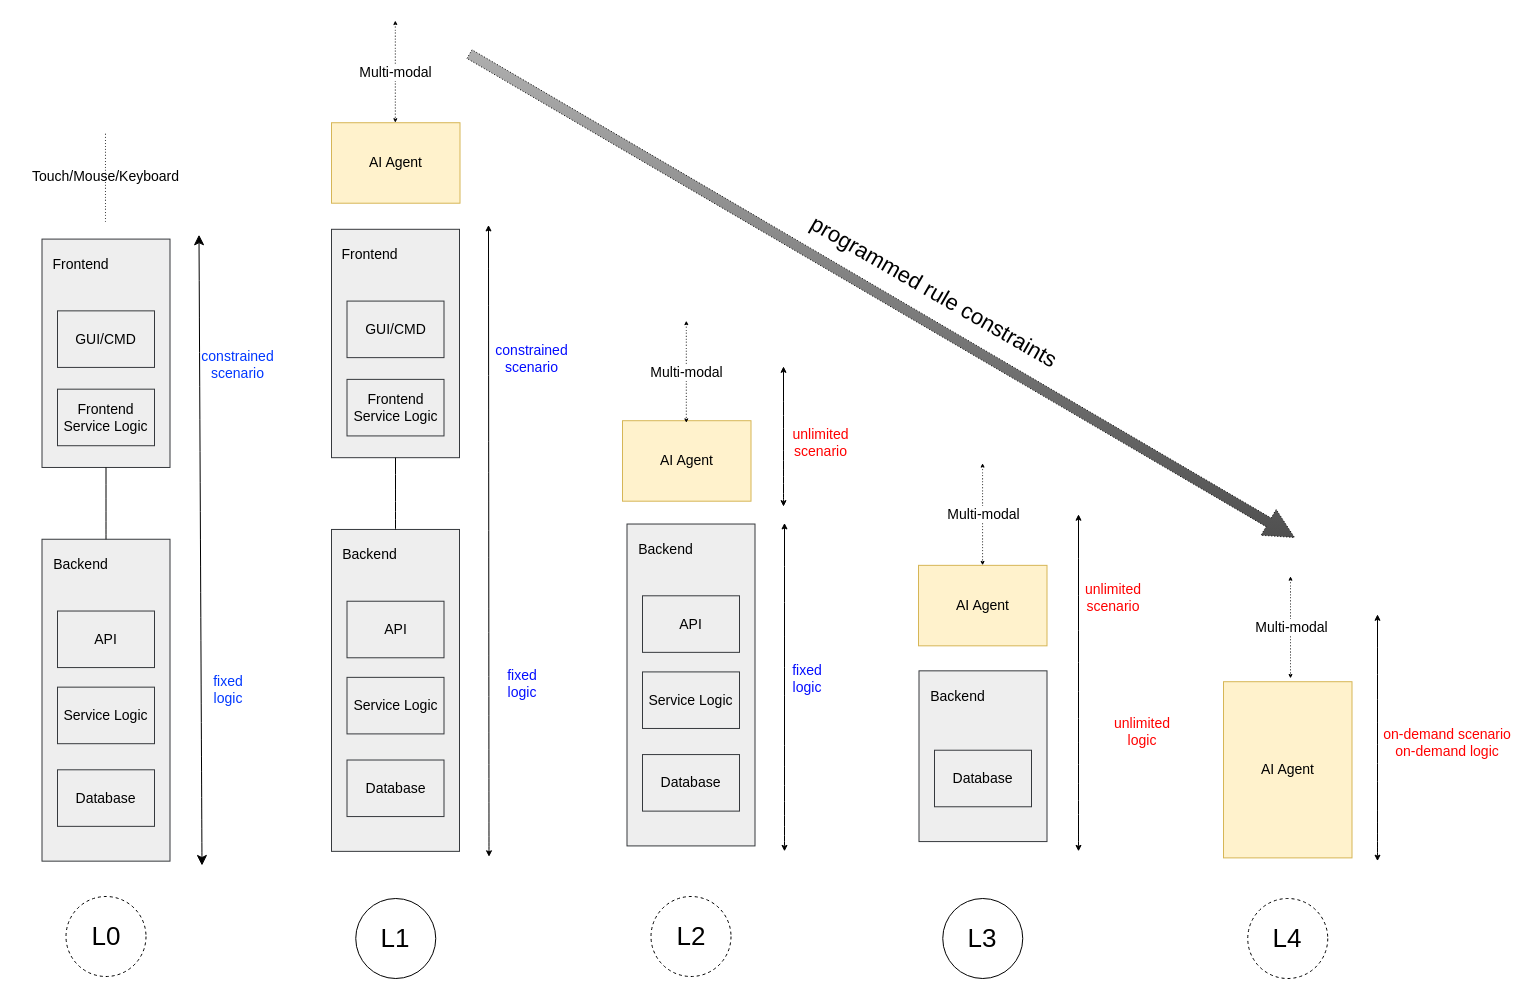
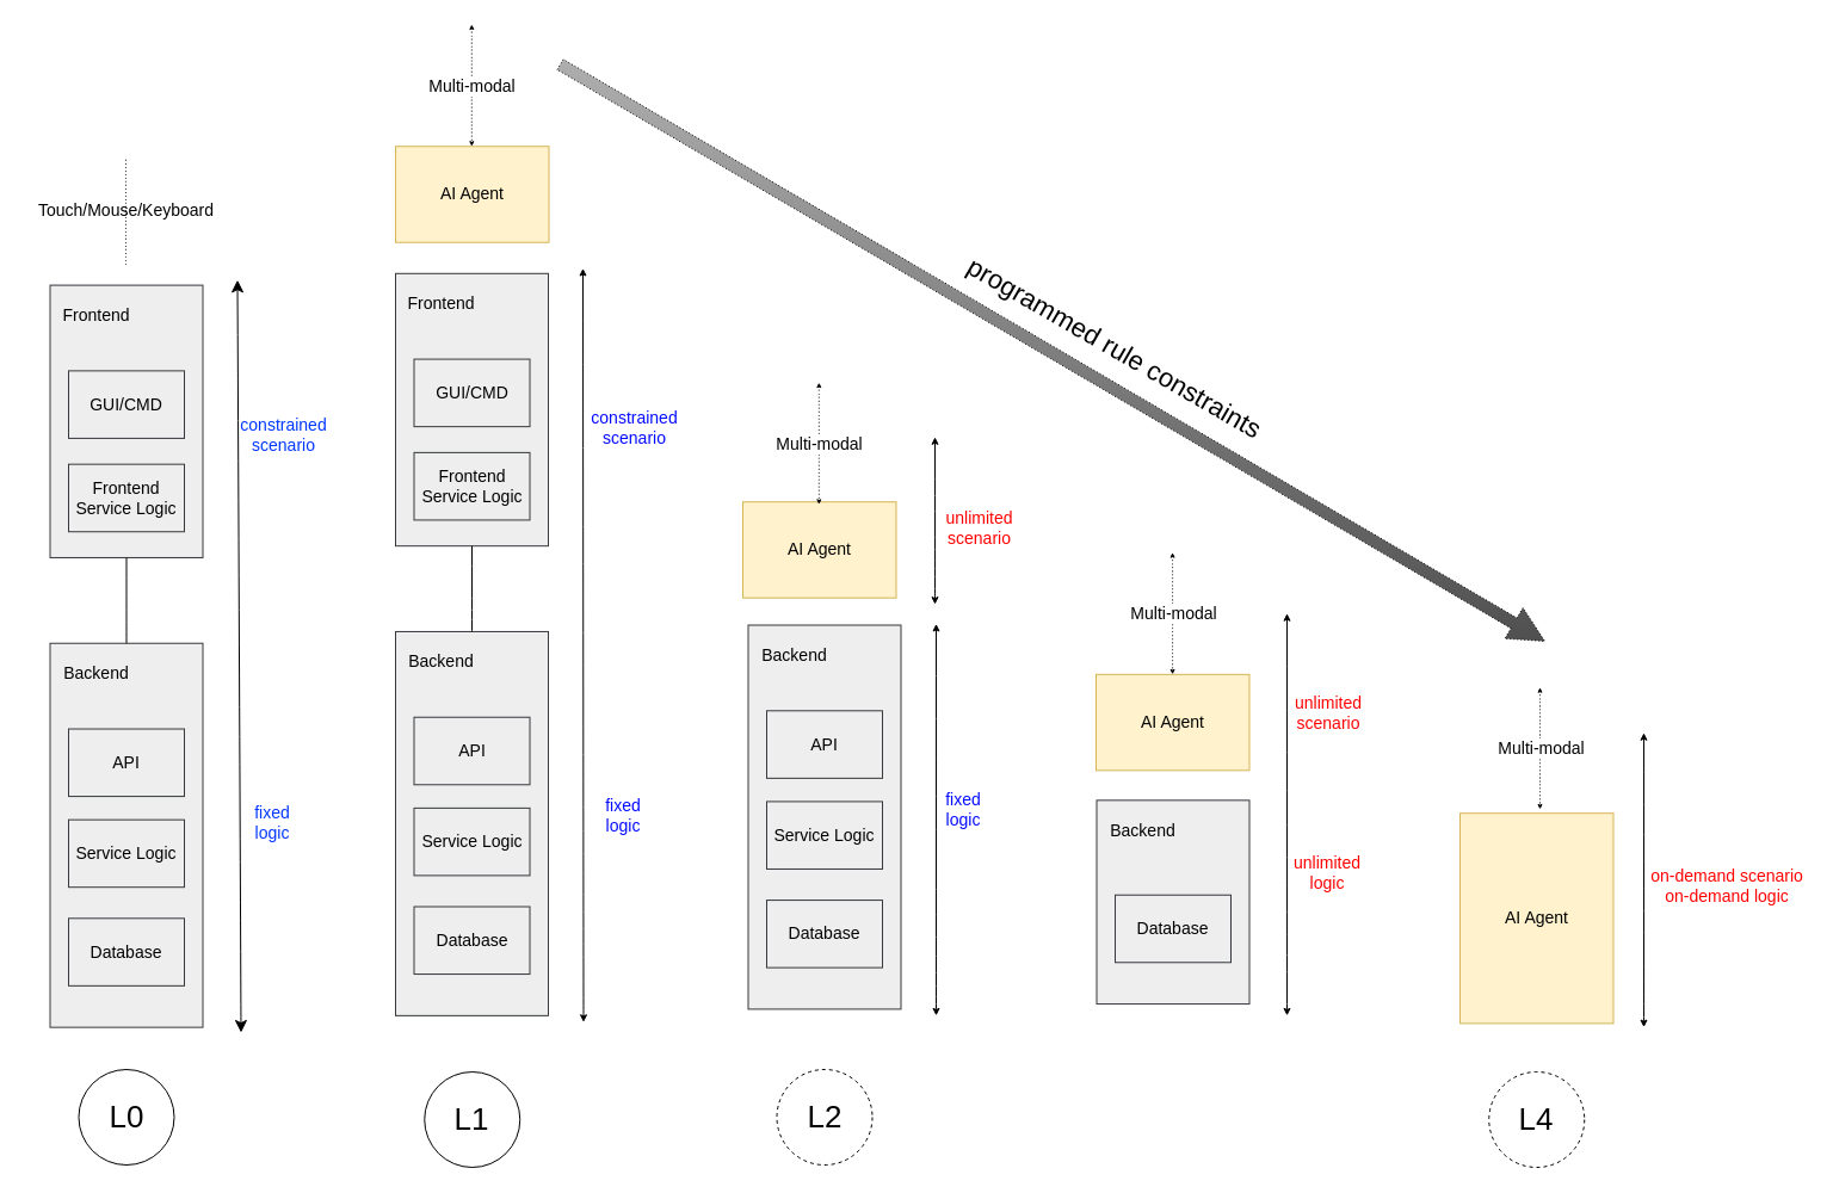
  <mxCell id="0" />
  <mxCell id="1" parent="0" />
  <mxCell id="2" value="" style="rounded=0;whiteSpace=wrap;html=1;strokeWidth=1;perimeterSpacing=0;fillColor=#eeeeee;strokeColor=#36393d;fontSize=14;" parent="1" vertex="1"><mxGeometry x="41.5" y="238.591" width="128" height="228.378" as="geometry" /></mxCell>
  <mxCell id="3" value="" style="endArrow=none;html=1;rounded=0;fontSize=14;startSize=8;endSize=8;curved=1;dashed=1;dashPattern=1 2;" parent="1" edge="1"><mxGeometry width="50" height="50" relative="1" as="geometry"><mxPoint x="104.97" y="221.19" as="sourcePoint" /><mxPoint x="104.97" y="132.014" as="targetPoint" /></mxGeometry></mxCell>
  <mxCell id="4" value="GUI/CMD" style="rounded=0;whiteSpace=wrap;html=1;strokeWidth=1;perimeterSpacing=0;fillColor=#eeeeee;strokeColor=#36393d;fontSize=14;" parent="1" vertex="1"><mxGeometry x="57" y="310.367" width="97" height="56.551" as="geometry" /></mxCell>
  <mxCell id="5" value="Frontend&lt;div&gt;Service Logic&lt;/div&gt;" style="rounded=0;whiteSpace=wrap;html=1;strokeWidth=1;perimeterSpacing=0;fillColor=#eeeeee;strokeColor=#36393d;fontSize=14;" parent="1" vertex="1"><mxGeometry x="57" y="388.668" width="97" height="56.551" as="geometry" /></mxCell>
  <mxCell id="6" value="Frontend" style="text;strokeColor=none;fillColor=none;html=1;align=center;verticalAlign=middle;whiteSpace=wrap;rounded=0;fontSize=14;" parent="1" vertex="1"><mxGeometry x="41.5" y="238.591" width="77" height="50.026" as="geometry" /></mxCell>
  <mxCell id="7" value="" style="rounded=0;whiteSpace=wrap;html=1;strokeWidth=1;perimeterSpacing=0;fillColor=#eeeeee;strokeColor=#36393d;fontSize=14;" parent="1" vertex="1"><mxGeometry x="41.5" y="538.745" width="128" height="321.905" as="geometry" /></mxCell>
  <mxCell id="8" value="API" style="rounded=0;whiteSpace=wrap;html=1;strokeWidth=1;perimeterSpacing=0;fillColor=#eeeeee;strokeColor=#36393d;fontSize=14;" parent="1" vertex="1"><mxGeometry x="57" y="610.521" width="97" height="56.551" as="geometry" /></mxCell>
  <mxCell id="9" value="&lt;div&gt;Service Logic&lt;/div&gt;" style="rounded=0;whiteSpace=wrap;html=1;strokeWidth=1;perimeterSpacing=0;fillColor=#eeeeee;strokeColor=#36393d;fontSize=14;" parent="1" vertex="1"><mxGeometry x="57" y="686.647" width="97" height="56.551" as="geometry" /></mxCell>
  <mxCell id="10" value="Backend" style="text;strokeColor=none;fillColor=none;html=1;align=center;verticalAlign=middle;whiteSpace=wrap;rounded=0;fontSize=14;" parent="1" vertex="1"><mxGeometry x="41.5" y="538.745" width="77" height="50.026" as="geometry" /></mxCell>
  <mxCell id="11" value="&lt;div&gt;Database&lt;/div&gt;" style="rounded=0;whiteSpace=wrap;html=1;strokeWidth=1;perimeterSpacing=0;fillColor=#eeeeee;strokeColor=#36393d;fontSize=14;" parent="1" vertex="1"><mxGeometry x="57" y="769.299" width="97" height="56.551" as="geometry" /></mxCell>
  <mxCell id="12" value="" style="endArrow=none;html=1;rounded=0;fontSize=14;startSize=8;endSize=8;curved=1;entryX=0.5;entryY=1;entryDx=0;entryDy=0;" parent="1" source="7" target="2" edge="1"><mxGeometry width="50" height="50" relative="1" as="geometry"><mxPoint x="247.5" y="638.797" as="sourcePoint" /><mxPoint x="297.5" y="530.045" as="targetPoint" /></mxGeometry></mxCell>
  <mxCell id="13" value="" style="endArrow=classic;startArrow=classic;html=1;rounded=0;fontSize=14;startSize=8;endSize=8;curved=1;" parent="1" edge="1"><mxGeometry width="50" height="50" relative="1" as="geometry"><mxPoint x="201.5" y="865" as="sourcePoint" /><mxPoint x="198.5" y="234.241" as="targetPoint" /></mxGeometry></mxCell>
  <mxCell id="14" value="&lt;font&gt;Touch/Mouse/Keyboard&lt;/font&gt;" style="text;strokeColor=none;fillColor=none;html=1;align=center;verticalAlign=middle;whiteSpace=wrap;rounded=0;fontSize=14;" parent="1" vertex="1"><mxGeometry x="20" y="142.889" width="171" height="65.251" as="geometry" /></mxCell>
  <mxCell id="15" value="&lt;span&gt;constrained&lt;/span&gt;&lt;div&gt;&lt;span&gt;scenario&lt;/span&gt;&lt;/div&gt;" style="text;strokeColor=none;fillColor=none;html=1;align=center;verticalAlign=middle;whiteSpace=wrap;rounded=0;fontSize=14;fontColor=light-dark(#0037ff, #ededed);" parent="1" vertex="1"><mxGeometry x="202" y="331.03" width="71" height="65.251" as="geometry" /></mxCell>
  <mxCell id="16" value="&lt;span&gt;fixed&lt;/span&gt;&lt;br&gt;&lt;div&gt;&lt;div&gt;&lt;font&gt;logic&lt;/font&gt;&lt;/div&gt;&lt;/div&gt;" style="text;strokeColor=none;fillColor=none;html=1;align=center;verticalAlign=middle;whiteSpace=wrap;rounded=0;fontSize=14;fontColor=light-dark(#0037ff, #ededed);" parent="1" vertex="1"><mxGeometry x="209" y="656.197" width="38" height="65.251" as="geometry" /></mxCell>
  <mxCell id="17" value="" style="rounded=0;whiteSpace=wrap;html=1;strokeWidth=1;perimeterSpacing=0;fillColor=#eeeeee;strokeColor=#36393d;fontSize=14;" parent="1" vertex="1"><mxGeometry x="331" y="228.803" width="128" height="228.378" as="geometry" /></mxCell>
  <mxCell id="18" value="GUI/CMD" style="rounded=0;whiteSpace=wrap;html=1;strokeWidth=1;perimeterSpacing=0;fillColor=#eeeeee;strokeColor=#36393d;fontSize=14;" parent="1" vertex="1"><mxGeometry x="346.5" y="300.579" width="97" height="56.551" as="geometry" /></mxCell>
  <mxCell id="19" value="Frontend&lt;div&gt;Service Logic&lt;/div&gt;" style="rounded=0;whiteSpace=wrap;html=1;strokeWidth=1;perimeterSpacing=0;fillColor=#eeeeee;strokeColor=#36393d;fontSize=14;" parent="1" vertex="1"><mxGeometry x="346.5" y="378.88" width="97" height="56.551" as="geometry" /></mxCell>
  <mxCell id="20" value="Frontend" style="text;strokeColor=none;fillColor=none;html=1;align=center;verticalAlign=middle;whiteSpace=wrap;rounded=0;fontSize=14;" parent="1" vertex="1"><mxGeometry x="331" y="228.803" width="77" height="50.026" as="geometry" /></mxCell>
  <mxCell id="21" value="" style="rounded=0;whiteSpace=wrap;html=1;strokeWidth=1;perimeterSpacing=0;fillColor=#eeeeee;strokeColor=#36393d;fontSize=14;" parent="1" vertex="1"><mxGeometry x="331" y="528.958" width="128" height="321.905" as="geometry" /></mxCell>
  <mxCell id="22" value="API" style="rounded=0;whiteSpace=wrap;html=1;strokeWidth=1;perimeterSpacing=0;fillColor=#eeeeee;strokeColor=#36393d;fontSize=14;" parent="1" vertex="1"><mxGeometry x="346.5" y="600.734" width="97" height="56.551" as="geometry" /></mxCell>
  <mxCell id="23" value="&lt;div&gt;Service Logic&lt;/div&gt;" style="rounded=0;whiteSpace=wrap;html=1;strokeWidth=1;perimeterSpacing=0;fillColor=#eeeeee;strokeColor=#36393d;fontSize=14;" parent="1" vertex="1"><mxGeometry x="346.5" y="676.86" width="97" height="56.551" as="geometry" /></mxCell>
  <mxCell id="24" value="Backend" style="text;strokeColor=none;fillColor=none;html=1;align=center;verticalAlign=middle;whiteSpace=wrap;rounded=0;fontSize=14;" parent="1" vertex="1"><mxGeometry x="331" y="528.958" width="77" height="50.026" as="geometry" /></mxCell>
  <mxCell id="25" value="&lt;div&gt;Database&lt;/div&gt;" style="rounded=0;whiteSpace=wrap;html=1;strokeWidth=1;perimeterSpacing=0;fillColor=#eeeeee;strokeColor=#36393d;fontSize=14;" parent="1" vertex="1"><mxGeometry x="346.5" y="759.511" width="97" height="56.551" as="geometry" /></mxCell>
  <mxCell id="26" value="" style="endArrow=none;html=1;rounded=0;fontSize=14;startSize=8;endSize=8;curved=1;entryX=0.5;entryY=1;entryDx=0;entryDy=0;" parent="1" source="21" target="17" edge="1"><mxGeometry width="50" height="50" relative="1" as="geometry"><mxPoint x="537" y="629.009" as="sourcePoint" /><mxPoint x="587" y="520.257" as="targetPoint" /></mxGeometry></mxCell>
  <mxCell id="27" value="" style="endArrow=classic;startArrow=classic;html=1;rounded=0;fontSize=14;startSize=4;endSize=4;curved=1;" parent="1" edge="1"><mxGeometry width="50" height="50" relative="1" as="geometry"><mxPoint x="488.5" y="856.3" as="sourcePoint" /><mxPoint x="488" y="224.453" as="targetPoint" /></mxGeometry></mxCell>
  <mxCell id="28" value="&lt;span&gt;constrained&lt;/span&gt;&lt;div&gt;&lt;span&gt;scenario&lt;/span&gt;&lt;/div&gt;" style="text;strokeColor=none;fillColor=none;html=1;align=center;verticalAlign=middle;whiteSpace=wrap;rounded=0;fontSize=14;fontColor=#040DFF;" parent="1" vertex="1"><mxGeometry x="495.5" y="325.592" width="71" height="65.251" as="geometry" /></mxCell>
  <mxCell id="29" value="&lt;span&gt;fixed&lt;/span&gt;&lt;br&gt;&lt;div&gt;&lt;div&gt;&lt;font&gt;l&lt;/font&gt;&lt;span style=&quot;background-color: transparent; color: light-dark(rgb(4, 13, 255), rgb(191, 199, 255));&quot;&gt;ogic&lt;/span&gt;&lt;/div&gt;&lt;/div&gt;" style="text;strokeColor=none;fillColor=none;html=1;align=center;verticalAlign=middle;whiteSpace=wrap;rounded=0;fontSize=14;fontColor=#040DFF;" parent="1" vertex="1"><mxGeometry x="502.5" y="650.759" width="38" height="65.251" as="geometry" /></mxCell>
  <mxCell id="30" value="AI Agent" style="rounded=0;whiteSpace=wrap;html=1;fillColor=#fff2cc;strokeColor=#d6b656;fontSize=14;" parent="1" vertex="1"><mxGeometry x="331" y="122.227" width="128.5" height="80.476" as="geometry" /></mxCell>
  <mxCell id="31" value="" style="rounded=0;whiteSpace=wrap;html=1;strokeWidth=1;perimeterSpacing=0;fillColor=#eeeeee;strokeColor=#36393d;fontSize=14;" parent="1" vertex="1"><mxGeometry x="626.5" y="523.52" width="128" height="321.905" as="geometry" /></mxCell>
  <mxCell id="32" value="API" style="rounded=0;whiteSpace=wrap;html=1;strokeWidth=1;perimeterSpacing=0;fillColor=#eeeeee;strokeColor=#36393d;fontSize=14;" parent="1" vertex="1"><mxGeometry x="642" y="595.296" width="97" height="56.551" as="geometry" /></mxCell>
  <mxCell id="33" value="&lt;div&gt;Service Logic&lt;/div&gt;" style="rounded=0;whiteSpace=wrap;html=1;strokeWidth=1;perimeterSpacing=0;fillColor=#eeeeee;strokeColor=#36393d;fontSize=14;" parent="1" vertex="1"><mxGeometry x="642" y="671.422" width="97" height="56.551" as="geometry" /></mxCell>
  <mxCell id="34" value="Backend" style="text;strokeColor=none;fillColor=none;html=1;align=center;verticalAlign=middle;whiteSpace=wrap;rounded=0;fontSize=14;" parent="1" vertex="1"><mxGeometry x="626.5" y="523.52" width="77" height="50.026" as="geometry" /></mxCell>
  <mxCell id="35" value="&lt;div&gt;Database&lt;/div&gt;" style="rounded=0;whiteSpace=wrap;html=1;strokeWidth=1;perimeterSpacing=0;fillColor=#eeeeee;strokeColor=#36393d;fontSize=14;" parent="1" vertex="1"><mxGeometry x="642" y="754.073" width="97" height="56.551" as="geometry" /></mxCell>
  <mxCell id="36" value="" style="endArrow=classic;startArrow=classic;html=1;rounded=0;fontSize=14;startSize=4;endSize=4;curved=1;" parent="1" edge="1"><mxGeometry width="50" height="50" relative="1" as="geometry"><mxPoint x="784" y="850.862" as="sourcePoint" /><mxPoint x="784" y="522.432" as="targetPoint" /></mxGeometry></mxCell>
  <mxCell id="37" value="&lt;span&gt;unlimited&lt;/span&gt;&lt;div&gt;&lt;span&gt;scenario&lt;/span&gt;&lt;/div&gt;" style="text;strokeColor=none;fillColor=none;html=1;align=center;verticalAlign=middle;whiteSpace=wrap;rounded=0;fontSize=14;fontColor=#FF0000;" parent="1" vertex="1"><mxGeometry x="785" y="409.001" width="71" height="66.338" as="geometry" /></mxCell>
  <mxCell id="38" value="&lt;span&gt;fixed&lt;/span&gt;&lt;br&gt;&lt;div&gt;&lt;div&gt;&lt;font&gt;logic&lt;/font&gt;&lt;/div&gt;&lt;/div&gt;" style="text;strokeColor=none;fillColor=none;html=1;align=center;verticalAlign=middle;whiteSpace=wrap;rounded=0;fontSize=14;fontColor=#040DFF;" parent="1" vertex="1"><mxGeometry x="788" y="645.322" width="38" height="65.251" as="geometry" /></mxCell>
  <mxCell id="39" value="AI Agent" style="rounded=0;whiteSpace=wrap;html=1;fillColor=#fff2cc;strokeColor=#d6b656;fontSize=14;" parent="1" vertex="1"><mxGeometry x="622" y="420.206" width="128.5" height="80.476" as="geometry" /></mxCell>
  <mxCell id="40" value="" style="rounded=0;whiteSpace=wrap;html=1;strokeWidth=1;perimeterSpacing=0;fillColor=#eeeeee;strokeColor=#36393d;fontSize=14;" parent="1" vertex="1"><mxGeometry x="918.5" y="670.335" width="128" height="170.74" as="geometry" /></mxCell>
  <mxCell id="41" value="Backend" style="text;strokeColor=none;fillColor=none;html=1;align=center;verticalAlign=middle;whiteSpace=wrap;rounded=0;fontSize=14;" parent="1" vertex="1"><mxGeometry x="918.5" y="671.422" width="77" height="50.026" as="geometry" /></mxCell>
  <mxCell id="42" value="&lt;div&gt;Database&lt;/div&gt;" style="rounded=0;whiteSpace=wrap;html=1;strokeWidth=1;perimeterSpacing=0;fillColor=#eeeeee;strokeColor=#36393d;fontSize=14;" parent="1" vertex="1"><mxGeometry x="934" y="749.723" width="97" height="56.551" as="geometry" /></mxCell>
  <mxCell id="43" value="&lt;div&gt;&lt;span&gt;unlimited&lt;/span&gt;&lt;div&gt;&lt;span&gt;scenario&lt;/span&gt;&lt;/div&gt;&lt;/div&gt;" style="text;strokeColor=none;fillColor=none;html=1;align=center;verticalAlign=middle;whiteSpace=wrap;rounded=0;fontSize=14;fontColor=light-dark(#FF0000,#EDEDED);" parent="1" vertex="1"><mxGeometry x="1080" y="549.623" width="65.5" height="95.701" as="geometry" /></mxCell>
  <mxCell id="44" value="AI Agent" style="rounded=0;whiteSpace=wrap;html=1;fillColor=#fff2cc;strokeColor=#d6b656;fontSize=14;" parent="1" vertex="1"><mxGeometry x="918" y="564.846" width="128.5" height="80.476" as="geometry" /></mxCell>
- <mxCell id="45" value="&lt;div&gt;&lt;span style=&quot;background-color: transparent;&quot;&gt;unlimited&lt;/span&gt;&lt;/div&gt;&lt;div&gt;&lt;div&gt;&lt;font&gt;logic&lt;/font&gt;&lt;/div&gt;&lt;/div&gt;" style="text;strokeColor=none;fillColor=none;html=1;align=center;verticalAlign=middle;whiteSpace=wrap;rounded=0;fontSize=14;fontColor=light-dark(#FF0000,#EDEDED);" parent="1" vertex="1"><mxGeometry x="1108" y="681.21" width="67.5" height="98.964" as="geometry" /></mxCell>
+ <mxCell id="45" value="&lt;div&gt;&lt;span style=&quot;background-color: transparent;&quot;&gt;unlimited&lt;/span&gt;&lt;/div&gt;&lt;div&gt;&lt;div&gt;&lt;font&gt;logic&lt;/font&gt;&lt;/div&gt;&lt;/div&gt;" style="text;strokeColor=none;fillColor=none;html=1;align=center;verticalAlign=middle;whiteSpace=wrap;rounded=0;fontSize=14;fontColor=light-dark(#FF0000,#EDEDED);" parent="1" vertex="1"><mxGeometry x="1078" y="681.21" width="67.5" height="98.964" as="geometry" /></mxCell>
  <mxCell id="46" value="" style="endArrow=classic;startArrow=classic;html=1;rounded=0;fontSize=14;startSize=4;endSize=4;curved=1;" parent="1" edge="1"><mxGeometry width="50" height="50" relative="1" as="geometry"><mxPoint x="1078" y="850.862" as="sourcePoint" /><mxPoint x="1078" y="513.732" as="targetPoint" /></mxGeometry></mxCell>
  <mxCell id="47" value="AI Agent" style="rounded=0;whiteSpace=wrap;html=1;fillColor=#fff2cc;strokeColor=#d6b656;fontSize=14;" parent="1" vertex="1"><mxGeometry x="1223" y="681.21" width="128.5" height="176.178" as="geometry" /></mxCell>
  <mxCell id="48" value="&lt;div&gt;&lt;span&gt;on-&lt;/span&gt;&lt;span style=&quot;background-color: transparent; color: light-dark(rgb(255, 0, 0), rgb(255, 144, 144));&quot;&gt;demand scenario&lt;/span&gt;&lt;/div&gt;&lt;div&gt;&lt;span style=&quot;background-color: transparent; color: light-dark(rgb(255, 0, 0), rgb(255, 144, 144));&quot;&gt;on-demand logic&lt;/span&gt;&lt;/div&gt;" style="text;strokeColor=none;fillColor=none;html=1;align=center;verticalAlign=middle;whiteSpace=wrap;rounded=0;fontSize=14;fontColor=#FF0000;" parent="1" vertex="1"><mxGeometry x="1380" y="692.08" width="134" height="98.96" as="geometry" /></mxCell>
  <mxCell id="49" value="" style="endArrow=classic;startArrow=classic;html=1;rounded=0;fontSize=14;startSize=4;endSize=4;curved=1;" parent="1" edge="1"><mxGeometry width="50" height="50" relative="1" as="geometry"><mxPoint x="1377" y="860.65" as="sourcePoint" /><mxPoint x="1377" y="613.784" as="targetPoint" /></mxGeometry></mxCell>
  <mxCell id="50" value="" style="endArrow=classic;html=1;rounded=0;fontSize=14;startSize=2;endSize=2;curved=1;startArrow=classic;startFill=1;dashed=1;dashPattern=1 2;" parent="1" edge="1"><mxGeometry relative="1" as="geometry"><mxPoint x="1290" y="575.721" as="sourcePoint" /><mxPoint x="1290" y="677.947" as="targetPoint" /></mxGeometry></mxCell>
  <mxCell id="51" value="Multi-modal" style="edgeLabel;resizable=0;html=1;;align=center;verticalAlign=middle;fontSize=14;" parent="50" connectable="0" vertex="1"><mxGeometry relative="1" as="geometry" /></mxCell>
  <mxCell id="52" value="" style="endArrow=classic;html=1;rounded=0;fontSize=14;startSize=2;endSize=2;curved=1;startArrow=classic;startFill=1;dashed=1;dashPattern=1 2;" parent="1" edge="1"><mxGeometry relative="1" as="geometry"><mxPoint x="982.07" y="462.619" as="sourcePoint" /><mxPoint x="982.07" y="564.846" as="targetPoint" /></mxGeometry></mxCell>
  <mxCell id="53" value="Multi-modal" style="edgeLabel;resizable=0;html=1;;align=center;verticalAlign=middle;fontSize=14;" parent="52" connectable="0" vertex="1"><mxGeometry relative="1" as="geometry" /></mxCell>
  <mxCell id="54" value="" style="endArrow=classic;html=1;rounded=0;fontSize=14;startSize=2;endSize=2;curved=1;startArrow=classic;startFill=1;dashed=1;dashPattern=1 2;" parent="1" edge="1"><mxGeometry relative="1" as="geometry"><mxPoint x="394.82" y="20" as="sourcePoint" /><mxPoint x="394.82" y="122.227" as="targetPoint" /></mxGeometry></mxCell>
  <mxCell id="55" value="Multi-modal" style="edgeLabel;resizable=0;html=1;;align=center;verticalAlign=middle;fontSize=14;" parent="54" connectable="0" vertex="1"><mxGeometry relative="1" as="geometry" /></mxCell>
  <mxCell id="56" value="" style="endArrow=classic;html=1;rounded=0;fontSize=14;startSize=2;endSize=2;curved=1;startArrow=classic;startFill=1;dashed=1;dashPattern=1 2;" parent="1" edge="1"><mxGeometry relative="1" as="geometry"><mxPoint x="685.82" y="320.154" as="sourcePoint" /><mxPoint x="685.82" y="422.381" as="targetPoint" /></mxGeometry></mxCell>
  <mxCell id="57" value="Multi-modal" style="edgeLabel;resizable=0;html=1;;align=center;verticalAlign=middle;fontSize=14;" parent="56" connectable="0" vertex="1"><mxGeometry relative="1" as="geometry" /></mxCell>
  <mxCell id="58" value="" style="endArrow=classic;startArrow=classic;html=1;rounded=0;fontSize=14;startSize=4;endSize=4;curved=1;" parent="1" edge="1"><mxGeometry width="50" height="50" relative="1" as="geometry"><mxPoint x="783" y="506.12" as="sourcePoint" /><mxPoint x="783" y="365.83" as="targetPoint" /></mxGeometry></mxCell>
  <mxCell id="59" value="" style="endArrow=classic;html=1;rounded=1;fontSize=12;curved=1;shape=arrow;shadow=0;flowAnimation=0;endFillColor=#000000;dashed=1;dashPattern=1 2;fillColor=#AEAEAE;fillStyle=solid;gradientColor=#505050;gradientDirection=south;startFillColor=#FFFFFF;strokeOpacity=100;" parent="1" edge="1"><mxGeometry width="50" height="50" relative="1" as="geometry"><mxPoint x="469" y="53.6" as="sourcePoint" /><mxPoint x="1294" y="537" as="targetPoint" /></mxGeometry></mxCell>
  <mxCell id="60" value="&lt;font style=&quot;font-size: 22px;&quot;&gt;programmed rule constraints&lt;/font&gt;" style="text;strokeColor=none;fillColor=none;html=1;align=center;verticalAlign=middle;whiteSpace=wrap;rounded=0;fontSize=16;rotation=30;" parent="1" vertex="1"><mxGeometry x="724" y="277" width="419" height="30" as="geometry" /></mxCell>
- <mxCell id="61" value="L0" style="ellipse;whiteSpace=wrap;html=1;fontSize=26;dashed=1;" parent="1" vertex="1"><mxGeometry x="65.5" y="896" width="80" height="80" as="geometry" /></mxCell>
+ <mxCell id="61" value="L0" style="ellipse;whiteSpace=wrap;html=1;fontSize=26;" parent="1" vertex="1"><mxGeometry x="65.5" y="896" width="80" height="80" as="geometry" /></mxCell>
  <mxCell id="62" value="L1" style="ellipse;whiteSpace=wrap;html=1;fontSize=26;" parent="1" vertex="1"><mxGeometry x="355.25" y="898" width="80" height="80" as="geometry" /></mxCell>
  <mxCell id="63" value="L2" style="ellipse;whiteSpace=wrap;html=1;fontSize=26;dashed=1;" parent="1" vertex="1"><mxGeometry x="650.5" y="896" width="80" height="80" as="geometry" /></mxCell>
- <mxCell id="64" value="L3" style="ellipse;whiteSpace=wrap;html=1;fontSize=26;" parent="1" vertex="1"><mxGeometry x="942.25" y="898" width="80" height="80" as="geometry" /></mxCell>
  <mxCell id="65" value="L4" style="ellipse;whiteSpace=wrap;html=1;fontSize=26;dashed=1;" parent="1" vertex="1"><mxGeometry x="1247.25" y="898" width="80" height="80" as="geometry" /></mxCell>
